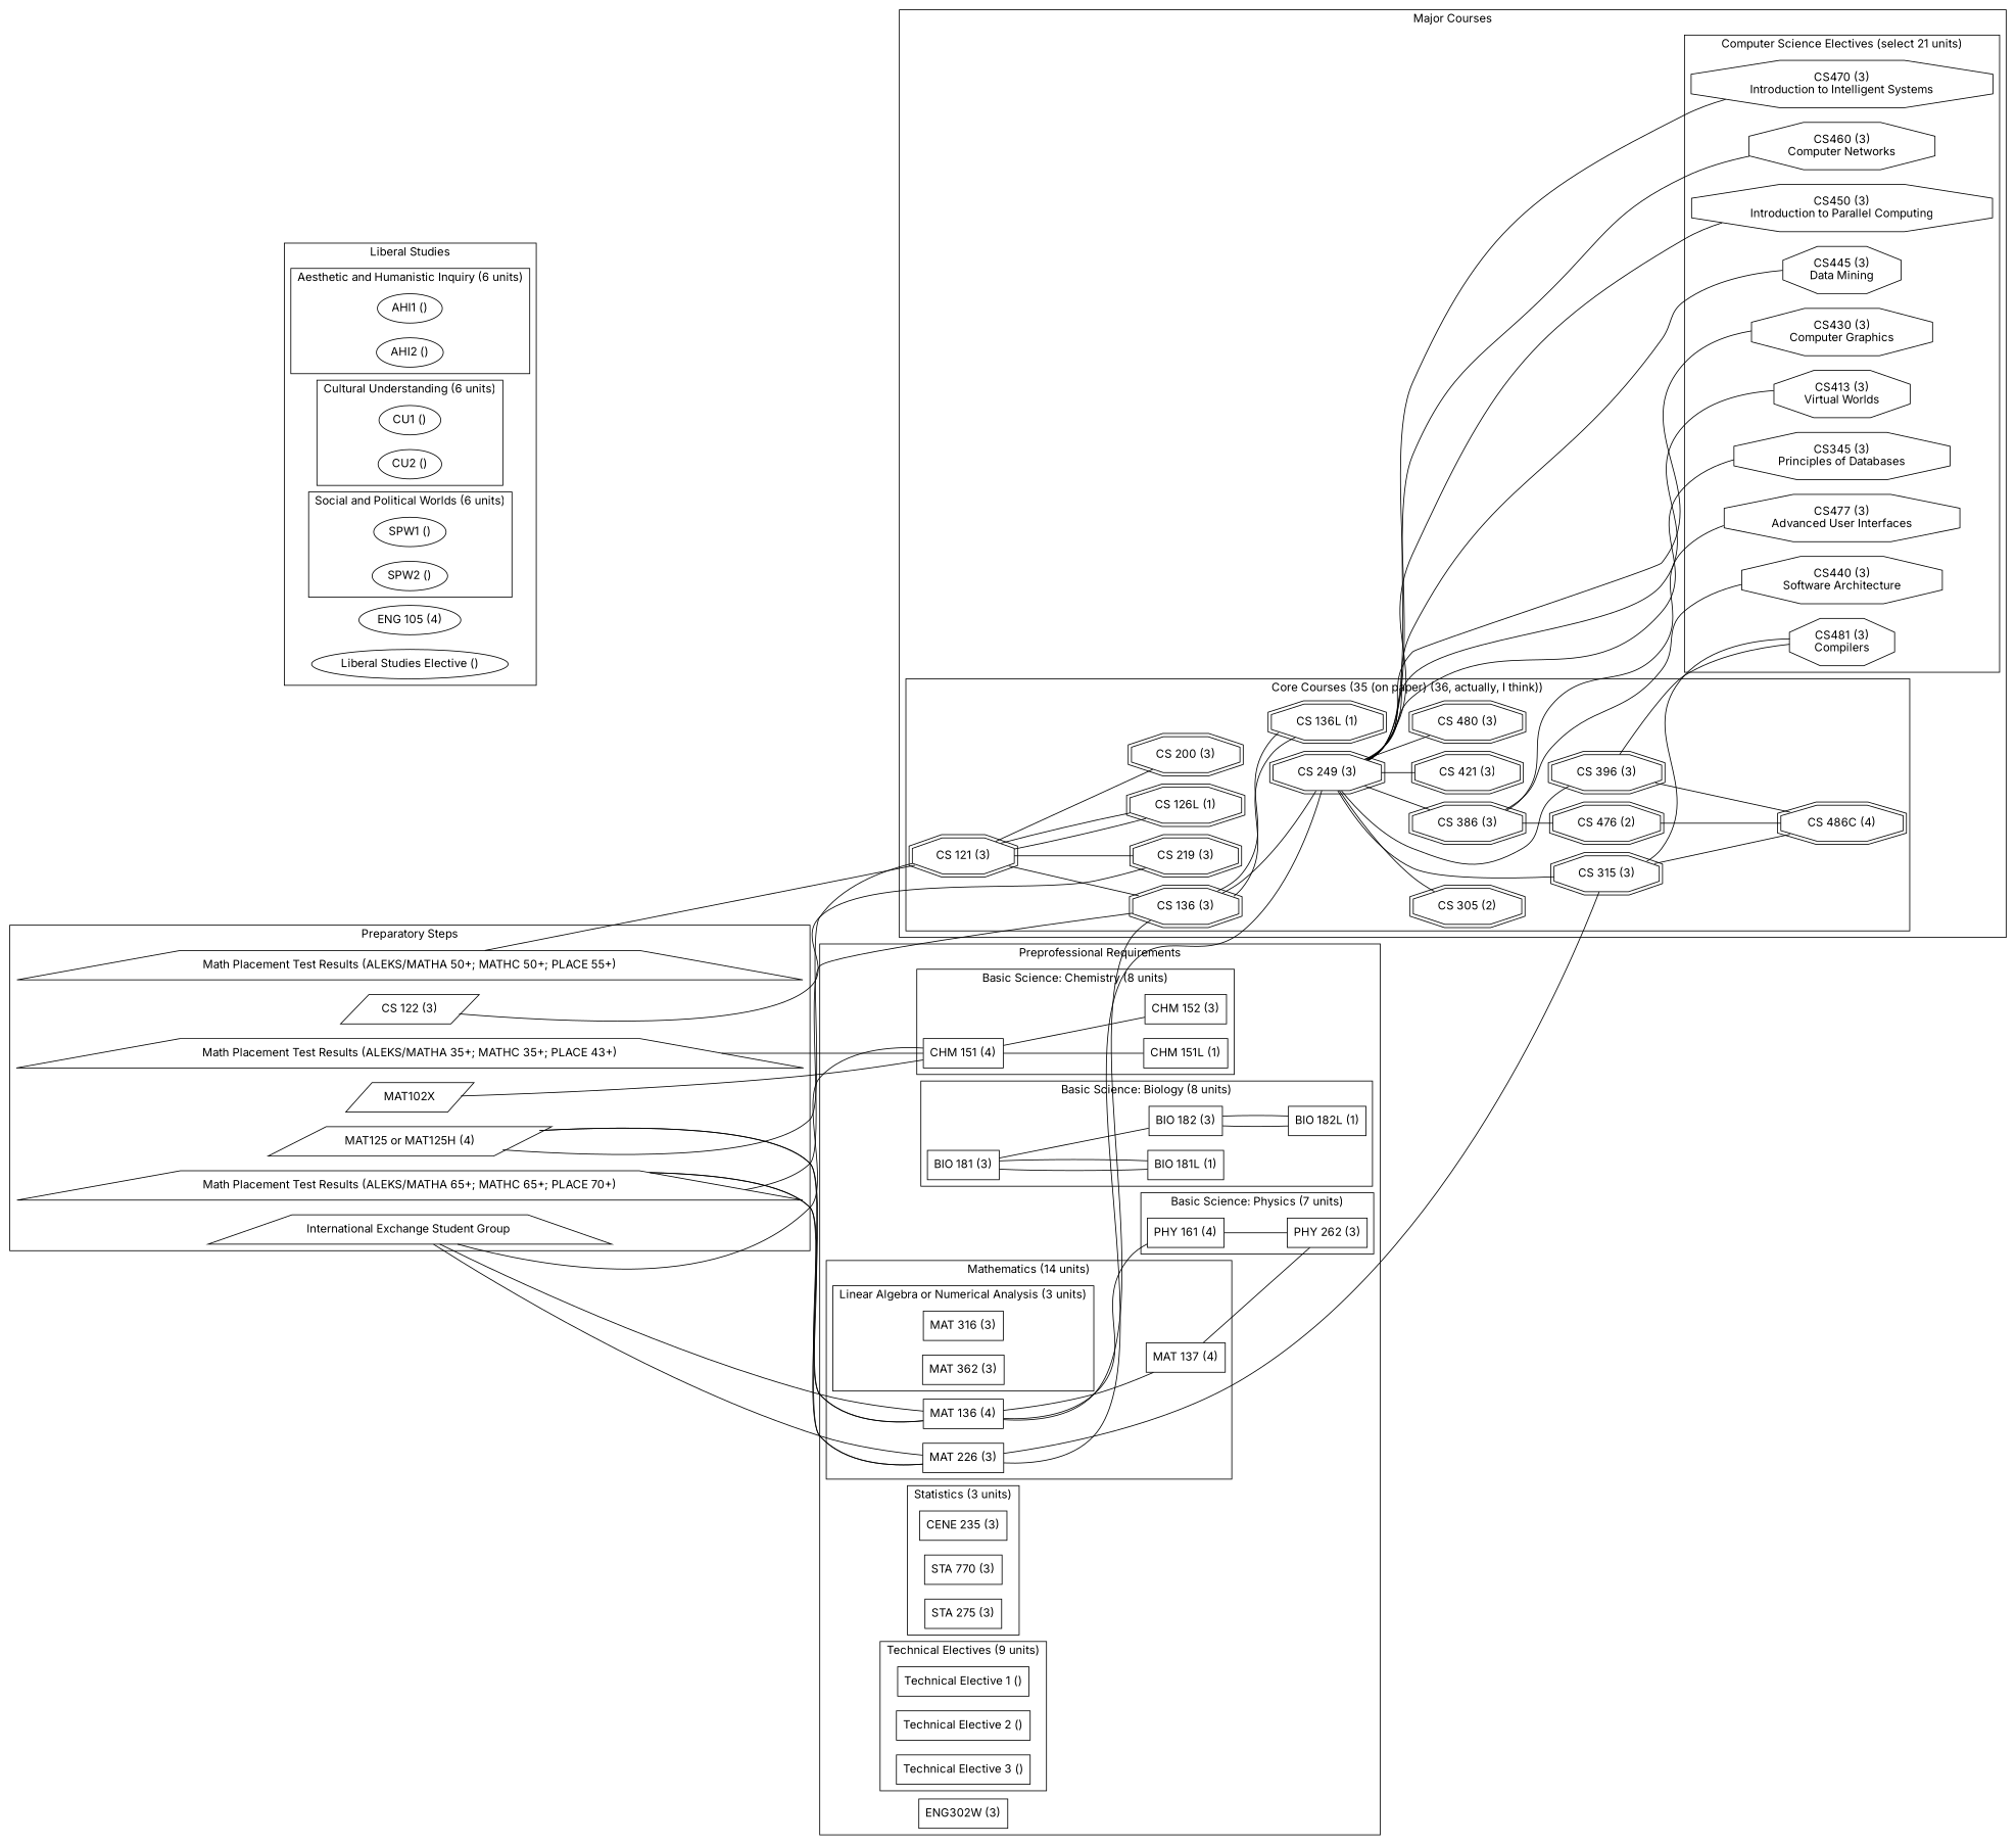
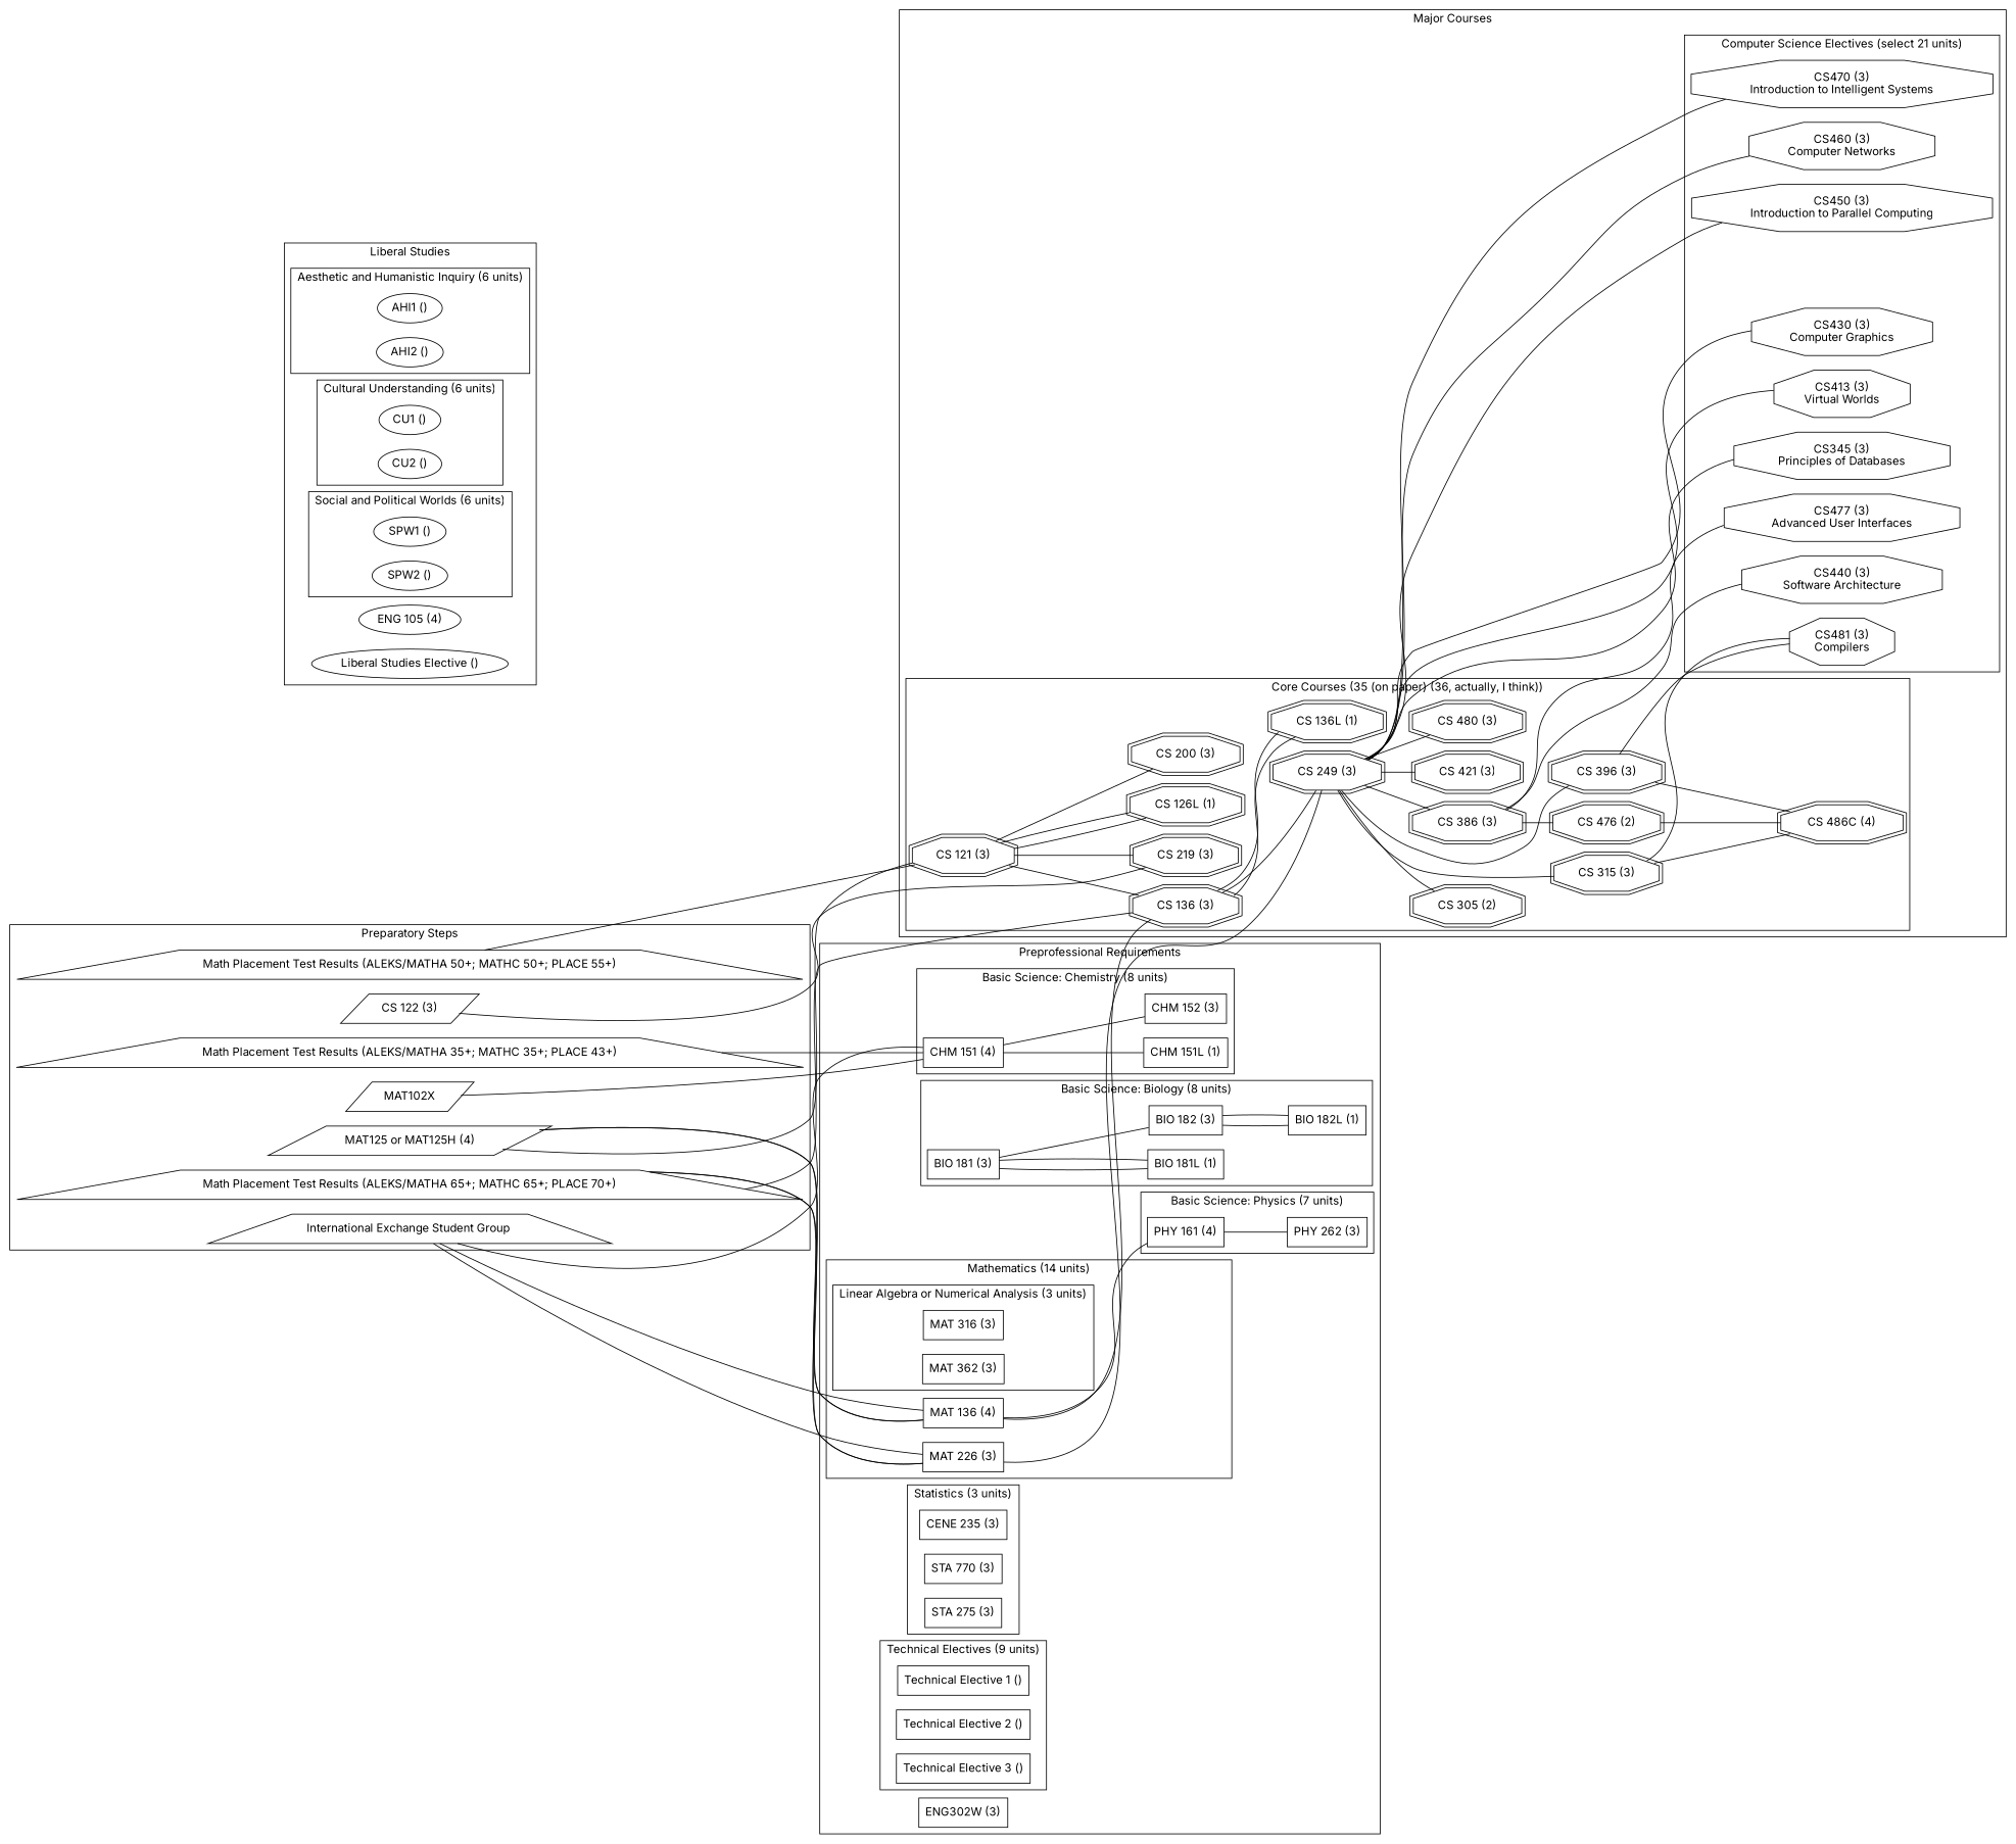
  graph {
    fontname=Inter
    rankdir=LR
    node [fontname=Inter shape=box]
    edge [arrowhead=normal fontname=Inter]
    n1 [label="MAT125 or MAT125H (4)" shape=parallelogram]
    n2 [label="Math Placement Test Results (ALEKS/MATHA 50+; MATHC 50+; PLACE 55+)" shape=trapezium]
    n3 [label="Math Placement Test Results (ALEKS/MATHA 65+; MATHC 65+; PLACE 70+)" shape=trapezium]
    n4 [label="Math Placement Test Results (ALEKS/MATHA 35+; MATHC 35+; PLACE 43+)" shape=trapezium]
    n5 [label="International Exchange Student Group " shape=trapezium]
    n6 [label="CS 122 (3)" shape=parallelogram]
    n7 [label=MAT102X shape=parallelogram]
    n8 [label="CS 121 (3)" shape=doubleoctagon]
    n9 [label="CS 126L (1)" shape=doubleoctagon]
    n10 [label="CS 136 (3)" shape=doubleoctagon]
    n11 [label="CS 136L (1)" shape=doubleoctagon]
    n12 [label="CS 200 (3)" shape=doubleoctagon]
    n13 [label="CS 219 (3)" shape=doubleoctagon]
    n14 [label="CS 249 (3)" shape=doubleoctagon]
    n15 [label="CS 305 (2)" shape=doubleoctagon]
    n16 [label="CS 315 (3)" shape=doubleoctagon]
    n17 [label="CS 386 (3)" shape=doubleoctagon]
    n18 [label="CS 396 (3)" shape=doubleoctagon]
    n19 [label="CS 421 (3)" shape=doubleoctagon]
    n20 [label="CS 476 (2)" shape=doubleoctagon]
    n21 [label="CS 480 (3)" shape=doubleoctagon]
    n22 [label="CS 486C (4)" shape=doubleoctagon]
    n23 [label="CS345 (3)\nPrinciples of Databases" shape=octagon]
    n24 [label="CS413 (3)\nVirtual Worlds" shape=octagon]
    n25 [label="CS430 (3)\nComputer Graphics" shape=octagon]
    n26 [label="CS440 (3)\nSoftware Architecture" shape=octagon]
-   n27 [label="CS445 (3)\nData Mining" shape=octagon]
    n28 [label="CS450 (3)\nIntroduction to Parallel Computing" shape=octagon]
    n29 [label="CS460 (3)\nComputer Networks" shape=octagon]
    n30 [label="CS470 (3)\nIntroduction to Intelligent Systems" shape=octagon]
    n31 [label="CS477 (3)\nAdvanced User Interfaces" shape=octagon]
    n32 [label="CS481 (3)\nCompilers" shape=octagon]
    n33 [label="PHY 161 (4)"]
    n34 [label="PHY 262 (3)"]
    n35 [label="CHM 151 (4)"]
    n36 [label="CHM 151L (1)"]
    n37 [label="CHM 152 (3)"]
    n38 [label="BIO 181 (3)"]
    n39 [label="BIO 181L (1)"]
    n40 [label="BIO 182 (3)"]
    n41 [label="BIO 182L (1)"]
    n42 [label="MAT 316 (3)"]
    n43 [label="MAT 362 (3)"]
    n44 [label="MAT 136 (4)"]
-   n45 [label="MAT 137 (4)"]
    n46 [label="MAT 226 (3)"]
    n47 [label="CENE 235 (3)"]
    n48 [label="STA 770 (3)"]
    n49 [label="STA 275 (3)"]
    n50 [label="Technical Elective 1 ()"]
    n51 [label="Technical Elective 2 ()"]
    n52 [label="Technical Elective 3 ()"]
    n53 [label="ENG302W (3)"]
    n54 [label="AHI1 ()" shape=""]
    n55 [label="AHI2 ()" shape=""]
    n56 [label="CU1 ()" shape=""]
    n57 [label="CU2 ()" shape=""]
    n58 [label="SPW1 ()" shape=""]
    n59 [label="SPW2 ()" shape=""]
    n60 [label="ENG 105 (4)" shape=""]
    n61 [label="Liberal Studies Elective ()" shape=""]
    subgraph cluster_1 {
      label="Preparatory Steps"
      n1
      n2
      n3
      n4
      n5
      n6
      n7
    }
    subgraph cluster_2 {
      label="Major Courses"
      subgraph cluster_3 {
        label="Core Courses (35 (on paper) (36, actually, I think))"
        n8
        n9
        n10
        n11
        n12
        n13
        n14
        n15
        n16
        n17
        n18
        n19
        n20
        n21
        n22
      }
      subgraph cluster_4 {
        label="Computer Science Electives (select 21 units)"
        n23
        n24
        n25
        n26
-       n27
        n28
        n29
        n30
        n31
        n32
      }
    }
    subgraph cluster_5 {
      label="Preprofessional Requirements"
      n53
      subgraph cluster_6 {
        label="Basic Science: Physics (7 units)"
        n33
        n34
      }
      subgraph cluster_7 {
        label="Basic Science: Chemistry (8 units)"
        n35
        n36
        n37
      }
      subgraph cluster_8 {
        label="Basic Science: Biology (8 units)"
        n38
        n39
        n40
        n41
      }
      subgraph cluster_9 {
        label="Mathematics (14 units)"
        n44
-       n45
        n46
        subgraph cluster_10 {
          label="Linear Algebra or Numerical Analysis (3 units)"
          n42
          n43
        }
      }
      subgraph cluster_11 {
        label="Statistics (3 units)"
        n47
        n48
        n49
      }
      subgraph cluster_12 {
        label="Technical Electives (9 units)"
        n50
        n51
        n52
      }
    }
    subgraph cluster_13 {
      label="Liberal Studies"
      n60
      n61
      subgraph cluster_14 {
        label="Aesthetic and Humanistic Inquiry (6 units)"
        n54
        n55
      }
      subgraph cluster_15 {
        label="Cultural Understanding (6 units)"
        n56
        n57
      }
      subgraph cluster_16 {
        label="Social and Political Worlds (6 units)"
        n58
        n59
      }
    }
    n1 -- n8 [arrowhead=odot]
    n1 -- n44
    n1 -- n46
    n2 -- n8
    n3 -- n10
    n3 -- n44
    n3 -- n46
    n4 -- n35
    n5 -- n35
    n5 -- n44
    n5 -- n46
    n6 -- n13
    n7 -- n35
    n8 -- n9 [arrowhead=odot]
    n8 -- n10
    n8 -- n12
    n8 -- n13
    n9 -- n8 [arrowhead=odot]
    n10 -- n11 [arrowhead=odot]
    n10 -- n14
    n11 -- n10 [arrowhead=odot]
    n14 -- n15
    n14 -- n16
    n14 -- n17
    n14 -- n18
    n14 -- n19
    n14 -- n21
    n14 -- n23
    n14 -- n24
    n14 -- n25
-   n14 -- n27
    n14 -- n28
    n14 -- n29
    n14 -- n30
    n16 -- n22
    n16 -- n32
    n17 -- n20
    n17 -- n26
    n17 -- n31
    n18 -- n22
    n18 -- n32
    n20 -- n22
    n33 -- n34
    n35 -- n36 [arrowhead=odot]
    n35 -- n37
    n38 -- n39 [arrowhead=odot]
    n38 -- n40
    n39 -- n38 [arrowhead=odot]
    n40 -- n41 [arrowhead=odot]
    n41 -- n40 [arrowhead=odot]
    n44 -- n10 [arrowhead=odot]
    n44 -- n33
-   n44 -- n45
-   n45 -- n34 [arrowhead=odot]
    n46 -- n14 [arrowhead=odot]
-   n46 -- n16
  }
